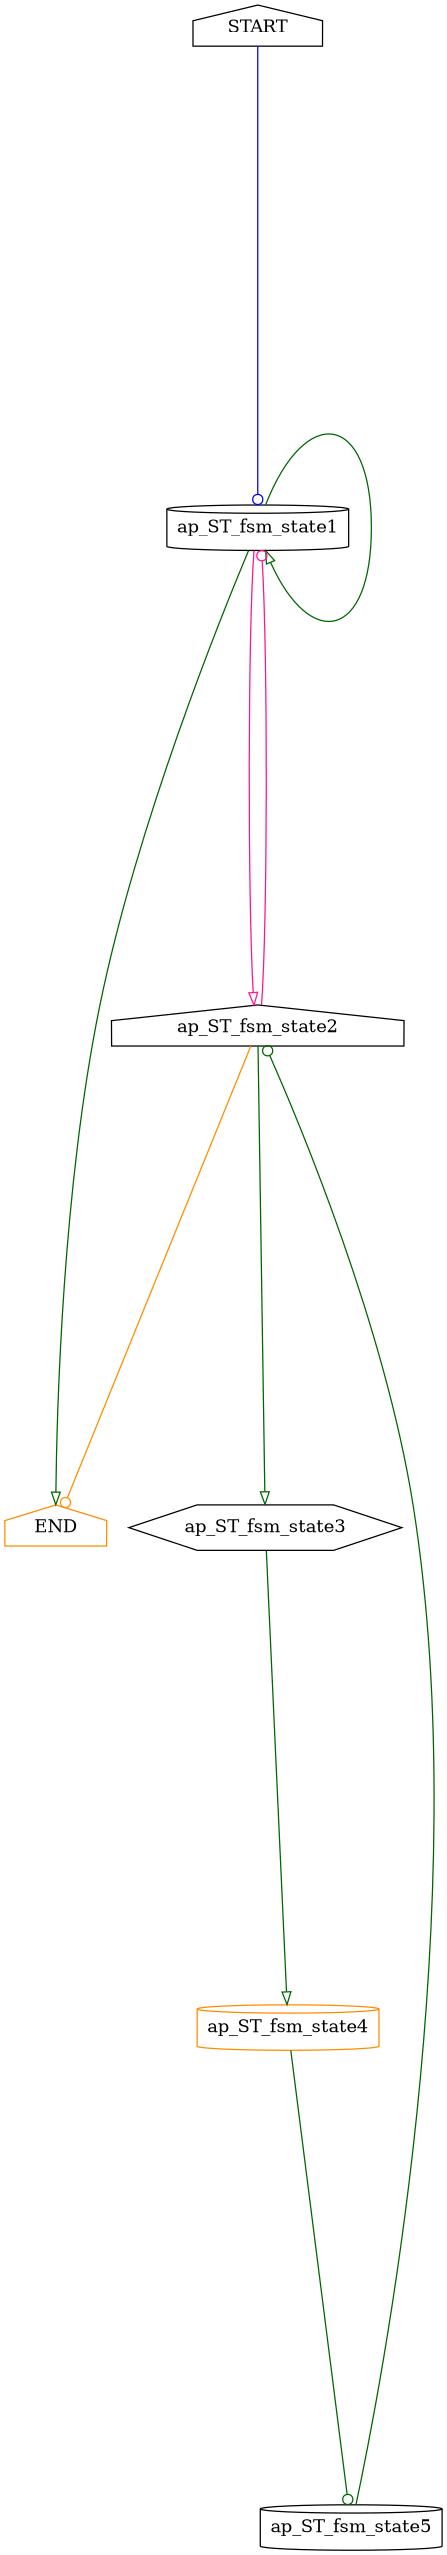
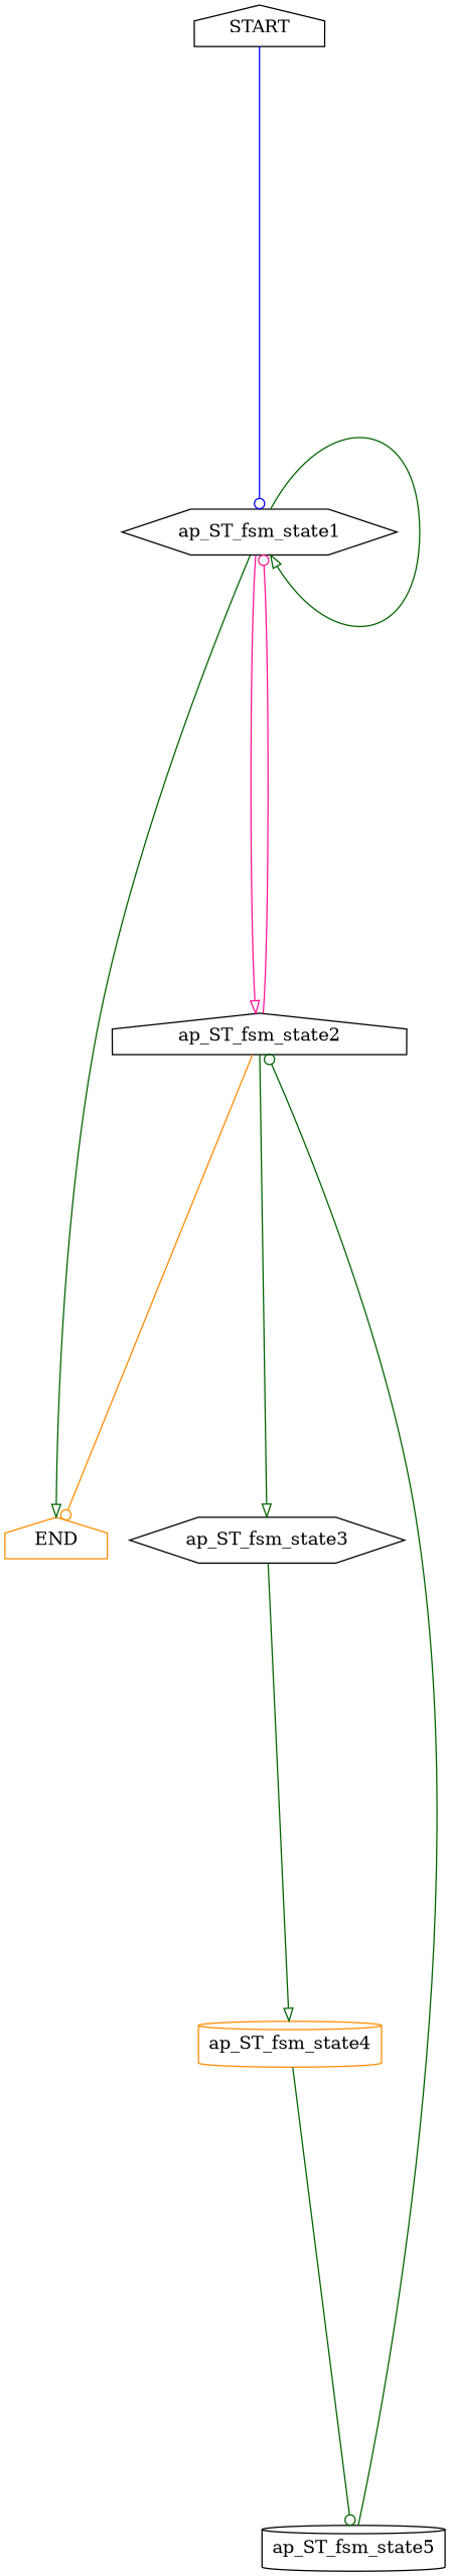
  digraph {
    ranksep=5.0
    node [color=black shape=house]
    edge [arrowhead=odot color=darkgreen]
    START
-   ap_ST_fsm_state1 [shape=cylinder]
+   ap_ST_fsm_state1 [shape=hexagon]
    ap_ST_fsm_state2
    END [color=darkorange]
    ap_ST_fsm_state3 [shape=hexagon]
    ap_ST_fsm_state4 [color=darkorange shape=cylinder]
    ap_ST_fsm_state5 [shape=cylinder]
    START -> ap_ST_fsm_state1 [color=blue]
    ap_ST_fsm_state1 -> ap_ST_fsm_state1 [arrowhead=onormal]
    ap_ST_fsm_state1 -> ap_ST_fsm_state2 [arrowhead=onormal color=deeppink]
    ap_ST_fsm_state1 -> END [arrowhead=onormal]
    ap_ST_fsm_state2 -> ap_ST_fsm_state1 [color=deeppink]
    ap_ST_fsm_state2 -> END [color=darkorange]
    ap_ST_fsm_state2 -> ap_ST_fsm_state3 [arrowhead=onormal]
    ap_ST_fsm_state3 -> ap_ST_fsm_state4 [arrowhead=onormal]
    ap_ST_fsm_state4 -> ap_ST_fsm_state5
    ap_ST_fsm_state5 -> ap_ST_fsm_state2
  }
